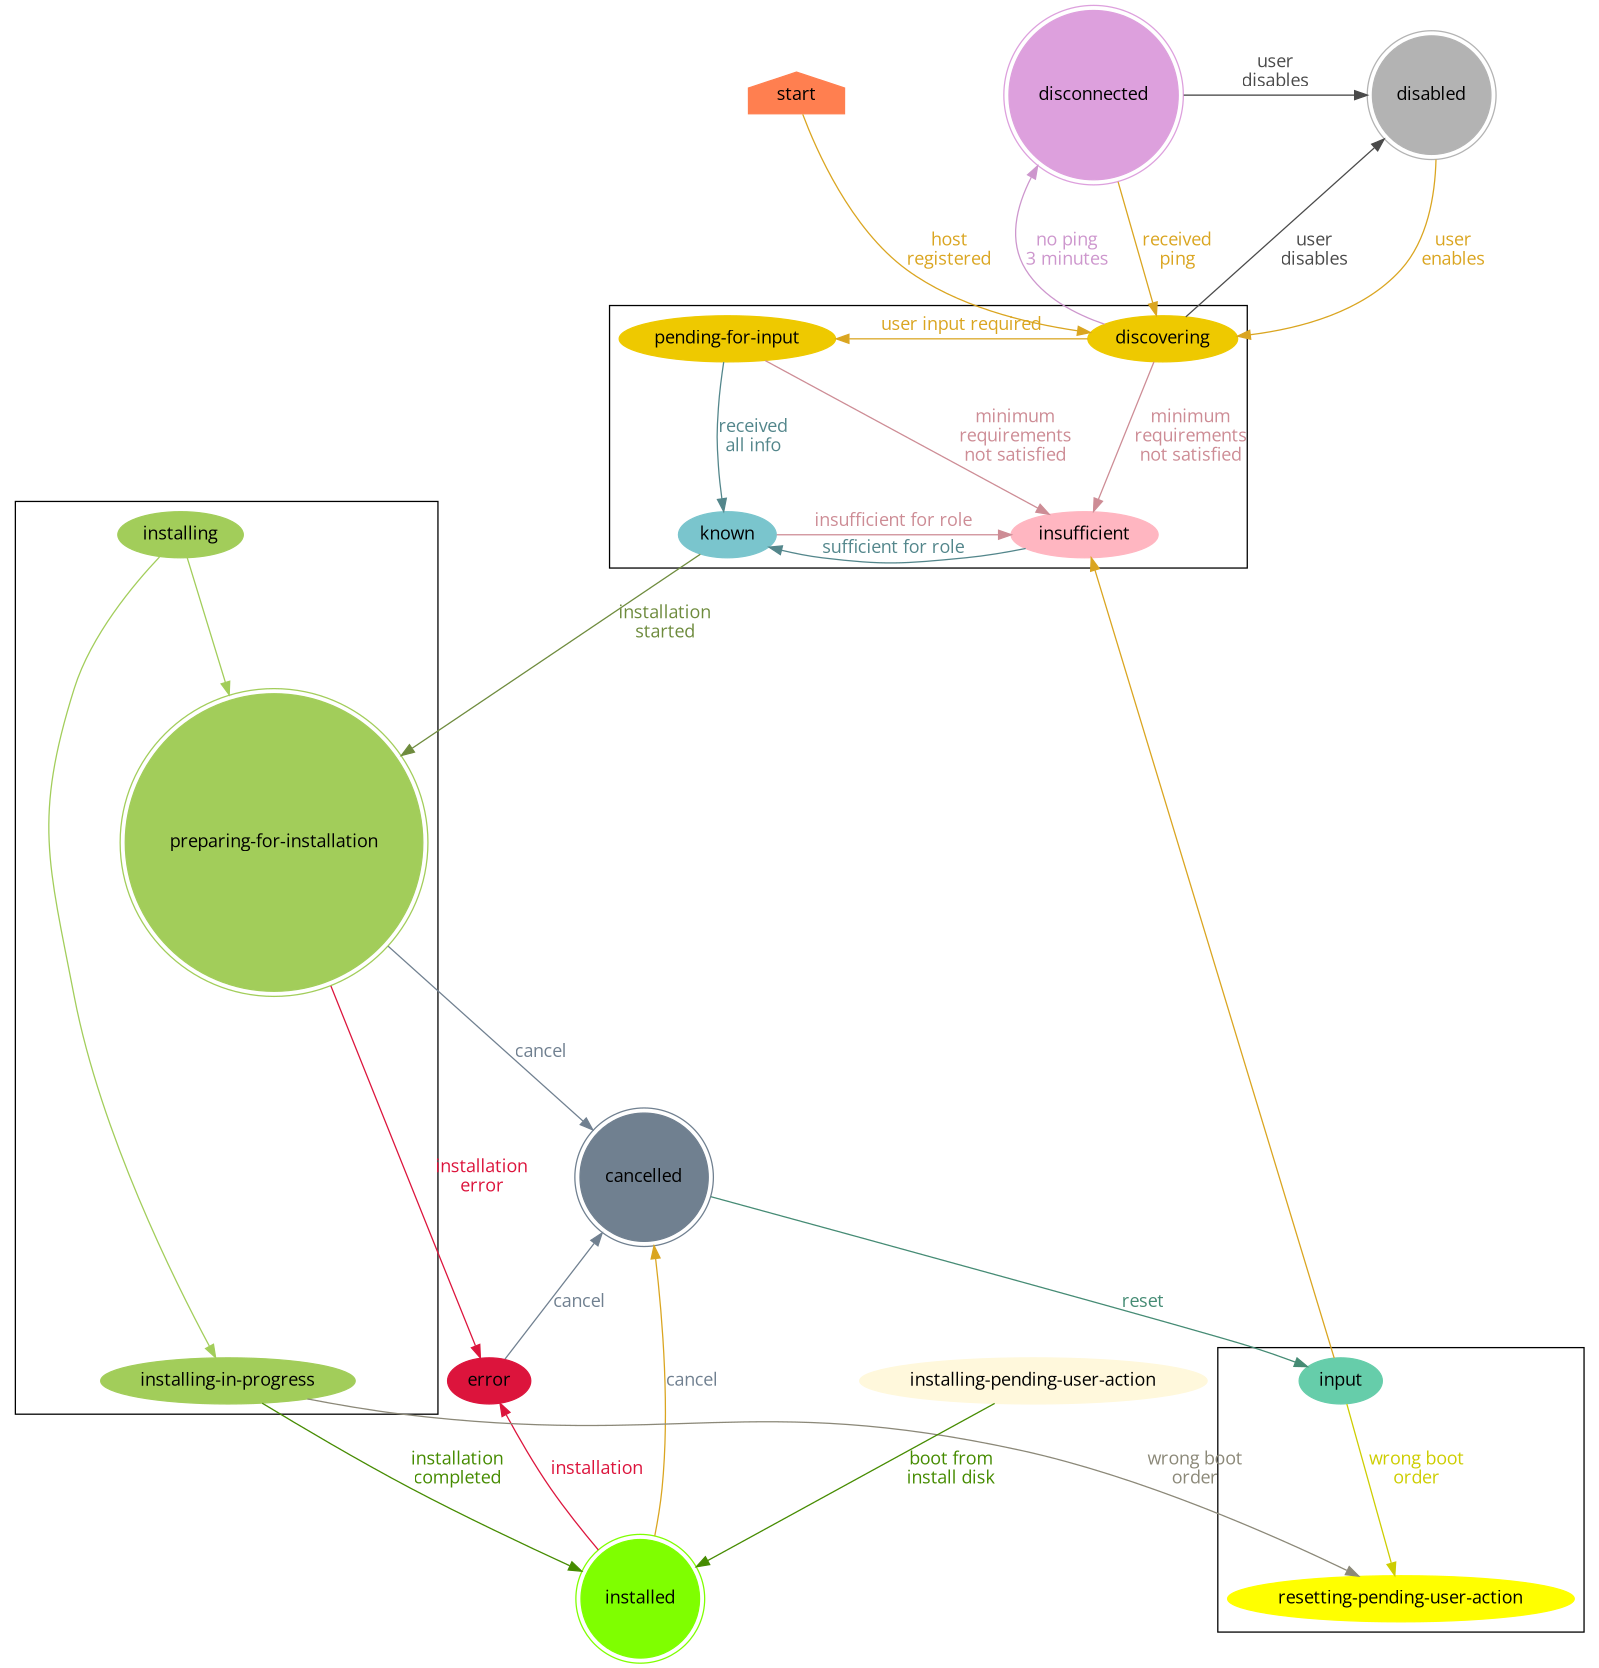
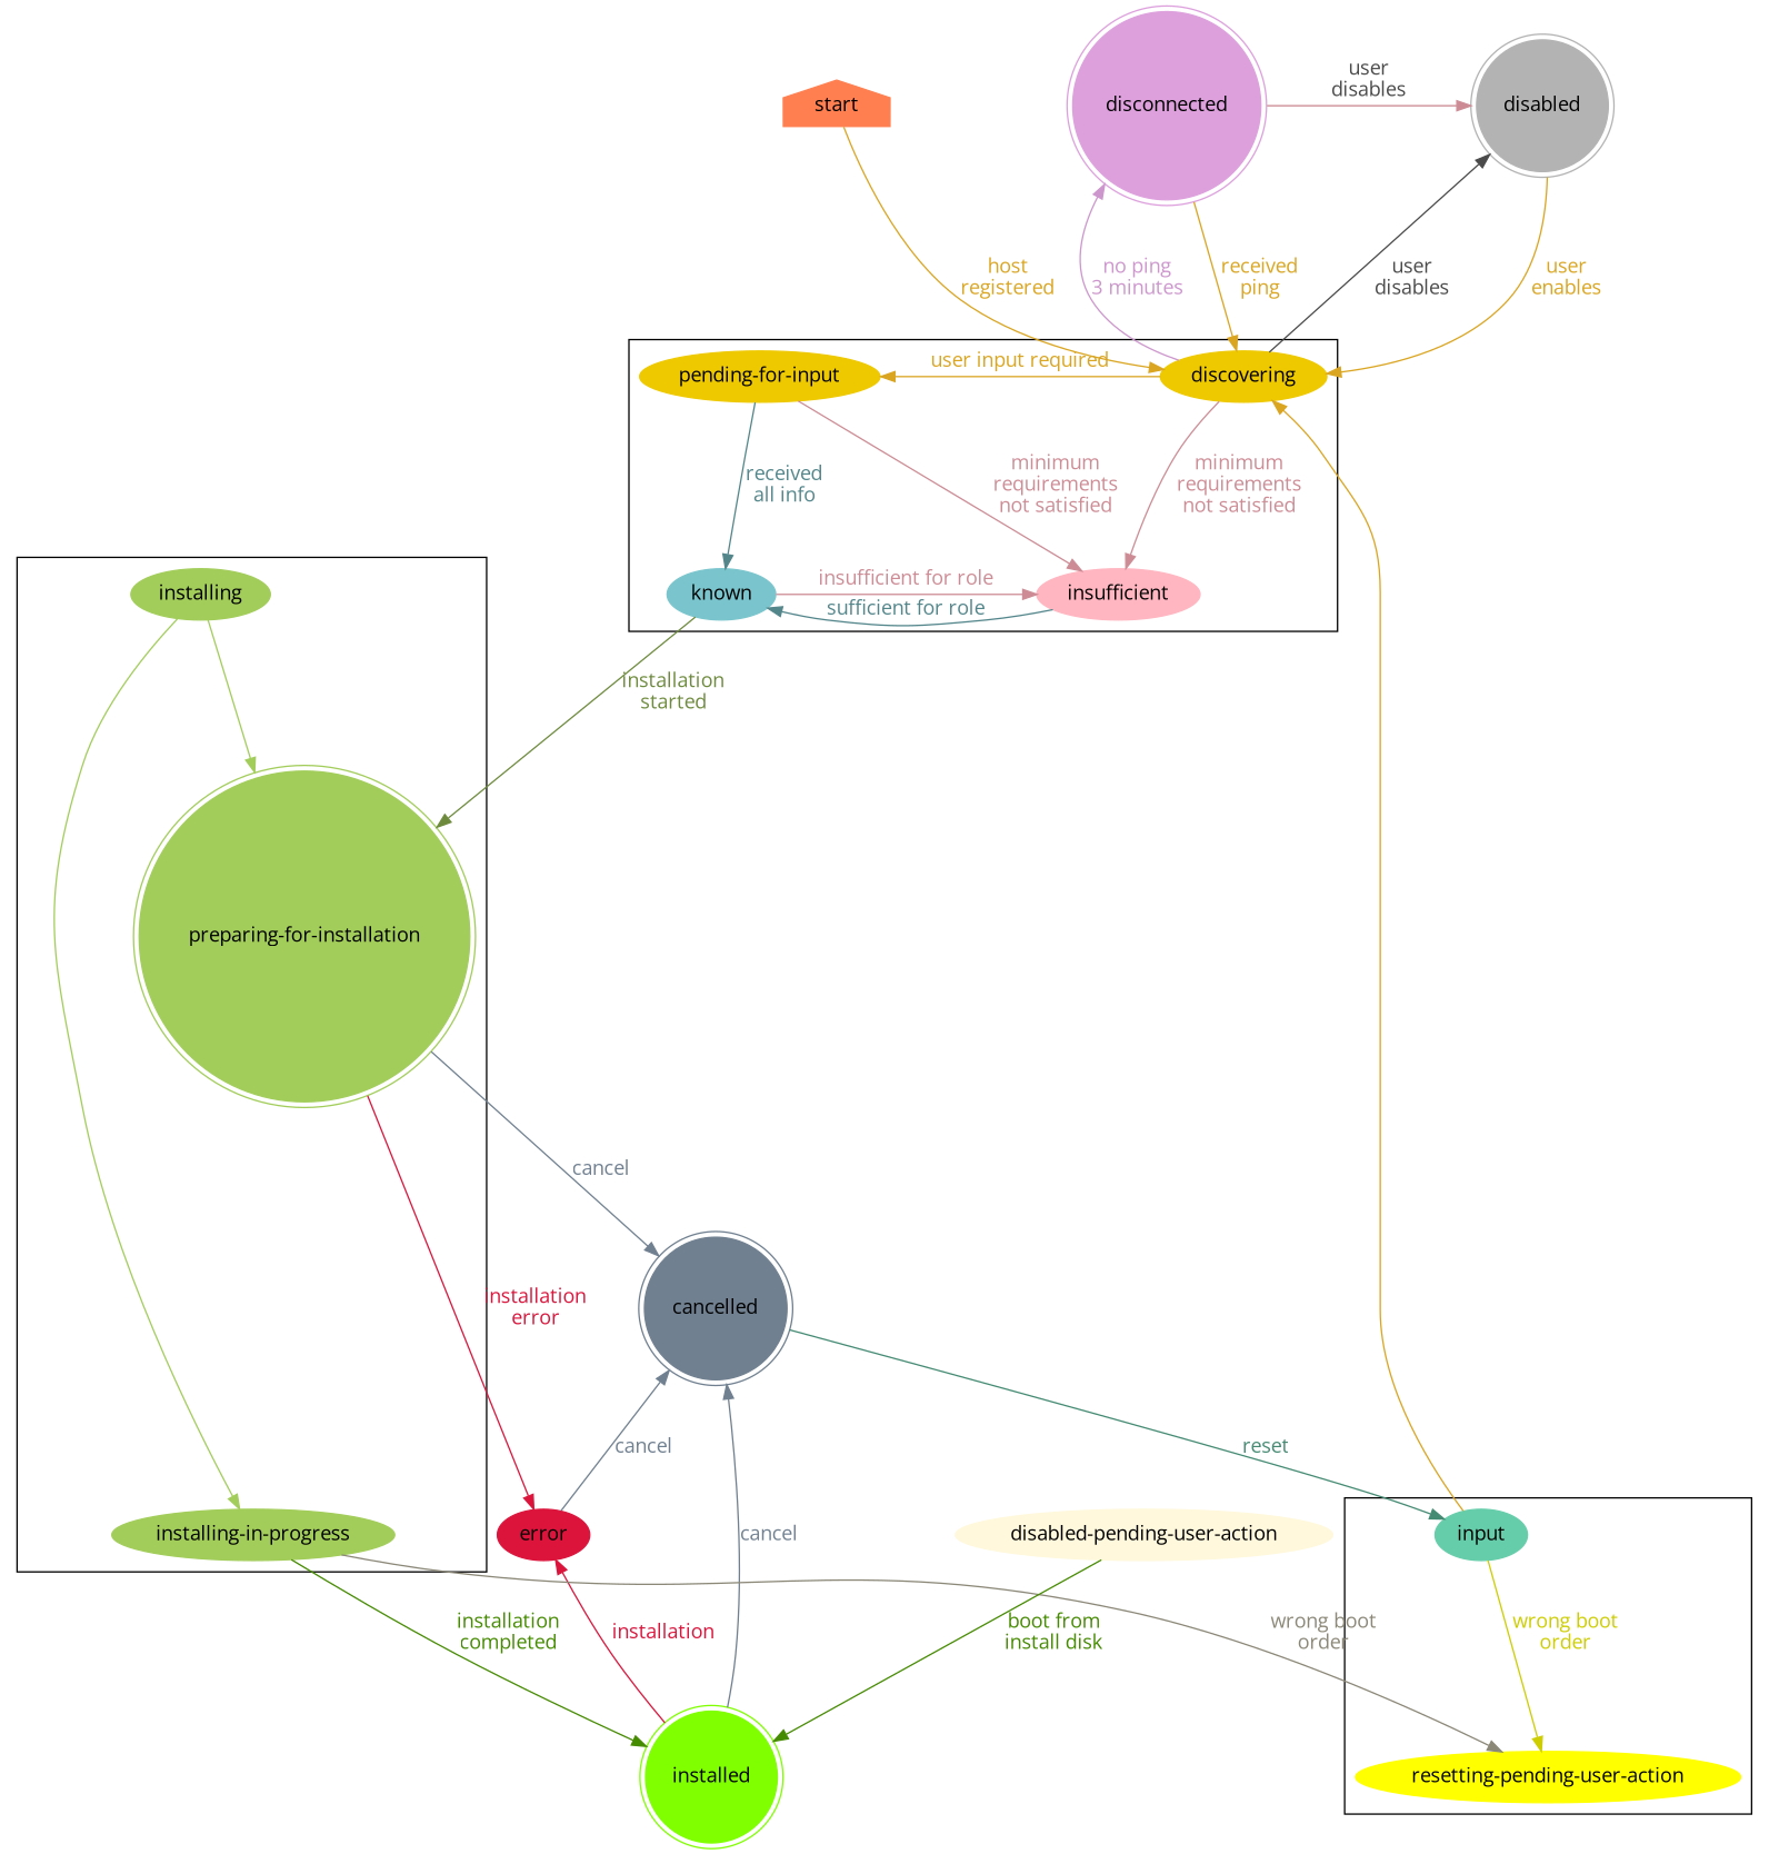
  digraph {
    compound=true
    fontname="Open Sans"
    newrank=false
    nodesep=1.0
    ranksep=1.0
    node [color=darkolivegreen3 fontname="Open Sans" style=filled]
    edge [color=goldenrod fontcolor=goldenrod fontname="Open Sans"]
    start [color=coral shape=house]
    installed [color=chartreuse shape=doublecircle]
    disconnected [color=plum shape=doublecircle]
    disabled [color=grey70 shape=doublecircle]
    "pending-for-input" [color=gold2]
    discovering [color=gold2]
    known [color=cadetblue3]
    insufficient [color=lightpink]
    "preparing-for-installation" [shape=doublecircle]
    installing
    "installing-in-progress"
    n12 [color=aquamarine3 label=input]
    "resetting-pending-user-action" [color=yellow]
    error [color=crimson shape=ellipse]
    cancelled [color=slategray shape=doublecircle]
-   "installing-pending-user-action" [color=cornsilk]
+   "installing-pending-user-action" [color=cornsilk label="disabled-pending-user-action"]
    subgraph sub_1 {
      rank=min
      start
    }
    subgraph sub_2 {
      rank=max
      installed
    }
    subgraph sub_3 {
      rank=same
      disconnected
      disabled
    }
    subgraph sub_4 {
      rank=same
      "pending-for-input"
      discovering
    }
    subgraph sub_5 {
      rank=same
      known
      insufficient
    }
    subgraph cluster_6 {
      "pending-for-input"
      discovering
      known
      insufficient
    }
    subgraph cluster_7 {
      "preparing-for-installation"
      installing
      "installing-in-progress"
    }
    subgraph cluster_8 {
      n12
      "resetting-pending-user-action"
    }
    start -> discovering [label="host\nregistered"]
    installed -> error [color=crimson fontcolor=crimson label=installation]
-   installed -> cancelled [fontcolor=slategray label=cancel]
-   disconnected -> disabled [color=grey29 fontcolor=grey29 label="user\ndisables"]
+   installed -> cancelled [color=slategray fontcolor=slategray label=cancel]
+   disconnected -> disabled [color=lightpink3 fontcolor=grey29 label="user\ndisables"]
    disconnected -> discovering [label="received\nping"]
    disabled -> discovering [label="user\nenables"]
    "pending-for-input" -> known [color=cadetblue4 fontcolor=cadetblue4 label="received\nall info"]
    "pending-for-input" -> insufficient [color=lightpink3 fontcolor=lightpink3 label="minimum\nrequirements\nnot satisfied"]
    discovering -> disconnected [color=plum3 fontcolor=plum3 label="no ping\n3 minutes"]
    discovering -> disabled [color=grey29 fontcolor=grey29 label="user\ndisables"]
    discovering -> "pending-for-input" [label="user input required"]
    discovering -> insufficient [color=lightpink3 fontcolor=lightpink3 label="minimum\nrequirements\nnot satisfied"]
    known -> insufficient [color=lightpink3 fontcolor=lightpink3 label="insufficient for role"]
    known -> "preparing-for-installation" [color=darkolivegreen4 fontcolor=darkolivegreen4 label="installation\nstarted"]
    insufficient -> known [color=cadetblue4 fontcolor=cadetblue4 label="sufficient for role"]
    "preparing-for-installation" -> error [color=crimson fontcolor=crimson label="installation\nerror"]
    "preparing-for-installation" -> cancelled [color=slategray fontcolor=slategray label=cancel]
    installing -> "preparing-for-installation" [color=darkolivegreen3 fontcolor=""]
    installing -> "installing-in-progress" [color=darkolivegreen3 fontcolor=""]
    "installing-in-progress" -> installed [color=chartreuse4 fontcolor=chartreuse4 label="installation\ncompleted"]
    "installing-in-progress" -> "resetting-pending-user-action" [color=cornsilk4 fontcolor=cornsilk4 label="wrong boot\norder"]
-   n12 -> insufficient
+   n12 -> discovering
    n12 -> "resetting-pending-user-action" [color=yellow3 fontcolor=yellow3 label="wrong boot\norder"]
    error -> cancelled [color=slategray fontcolor=slategray label=cancel]
    cancelled -> n12 [color=aquamarine4 fontcolor=aquamarine4 label=reset]
    "installing-pending-user-action" -> installed [color=chartreuse4 fontcolor=chartreuse4 label="boot from\ninstall disk"]
  }
